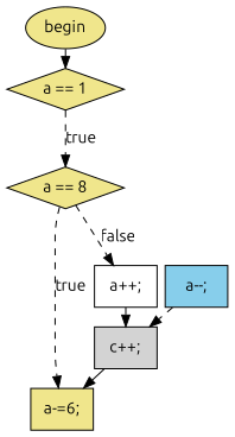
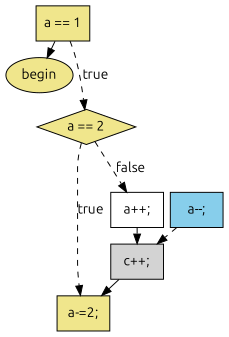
  digraph {
    fontname=Ubuntu
    nodesep=0.1
    ranksep=0.1
    node [fillcolor=khaki fontname=Ubuntu shape=box style=filled]
    edge [fontname=Ubuntu style=dashed]
    n1 [label=begin shape=ellipse]
-   n2 [label="a == 1" shape=diamond]
-   n3 [label="a == 8" shape=diamond]
+   n2 [label="a == 1"]
+   n3 [label="a == 2" shape=diamond]
    n4 [fillcolor=skyblue label="a--;"]
    n5 [fillcolor=lightgrey label="c++;"]
-   n6 [label="a-=6;"]
+   n6 [label="a-=2;"]
    n7 [fillcolor=white label="a++;"]
-   n1 -> n2 [style=solid]
+   n2 -> n1 [style=solid]
    n2 -> n3 [label=true minlen=2]
    n3 -> n6 [label=true minlen=1]
    n3 -> n7 [label=false minlen=2]
    n4 -> n5
    n5 -> n6 [style=solid]
    n7 -> n5
  }
